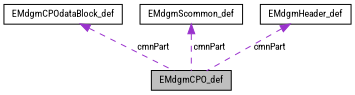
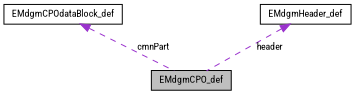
  digraph {
    fontname="Roboto Condensed"
    node [color=black fillcolor=white fontname="Roboto Condensed" fontsize=10 shape=record style=filled]
    edge [color=darkorchid3 dir=back fontname="Roboto Condensed" fontsize=10 labelfontname=Helvetica labelfontsize=10 style=dashed]
    n1 [fillcolor=grey75 fontcolor=black height=0.2 label=EMdgmCPO_def width=0.4]
    n2 [height=0.2 label=EMdgmCPOdataBlock_def width=0.4]
-   n3 [height=0.2 label=EMdgmScommon_def width=0.4]
    n4 [height=0.2 label=EMdgmHeader_def width=0.4]
    n2 -> n1 [label=" cmnPart"]
-   n3 -> n1 [label=" cmnPart"]
-   n4 -> n1 [label=" cmnPart"]
+   n4 -> n1 [label=" header"]
  }
